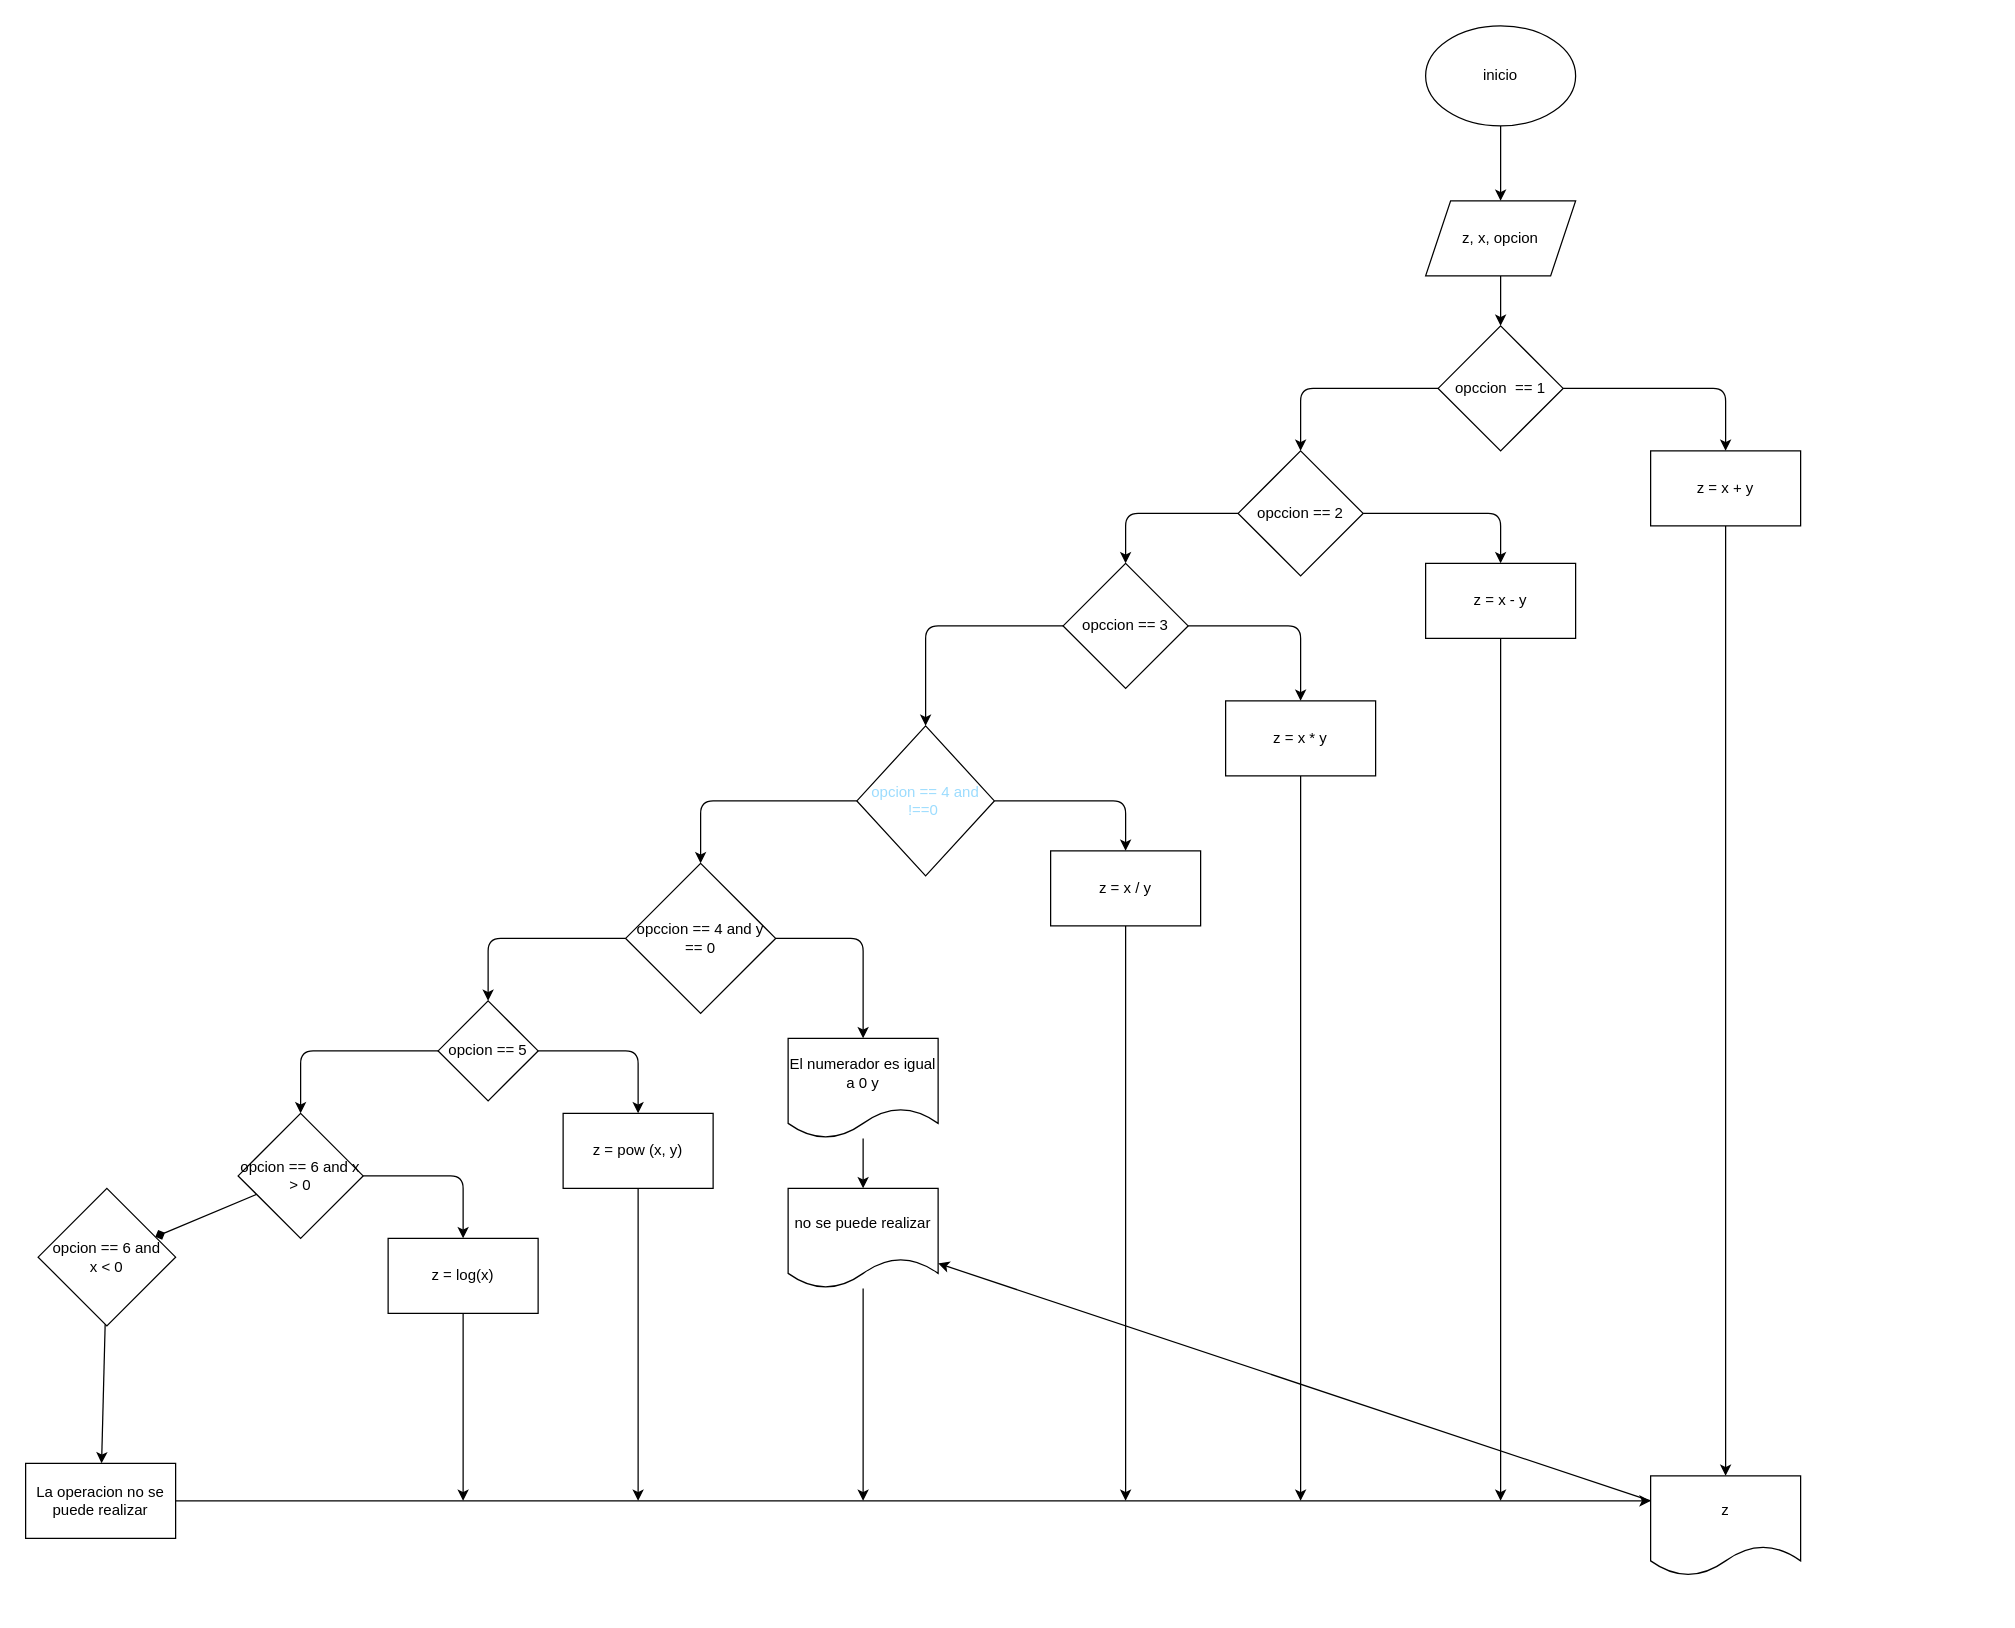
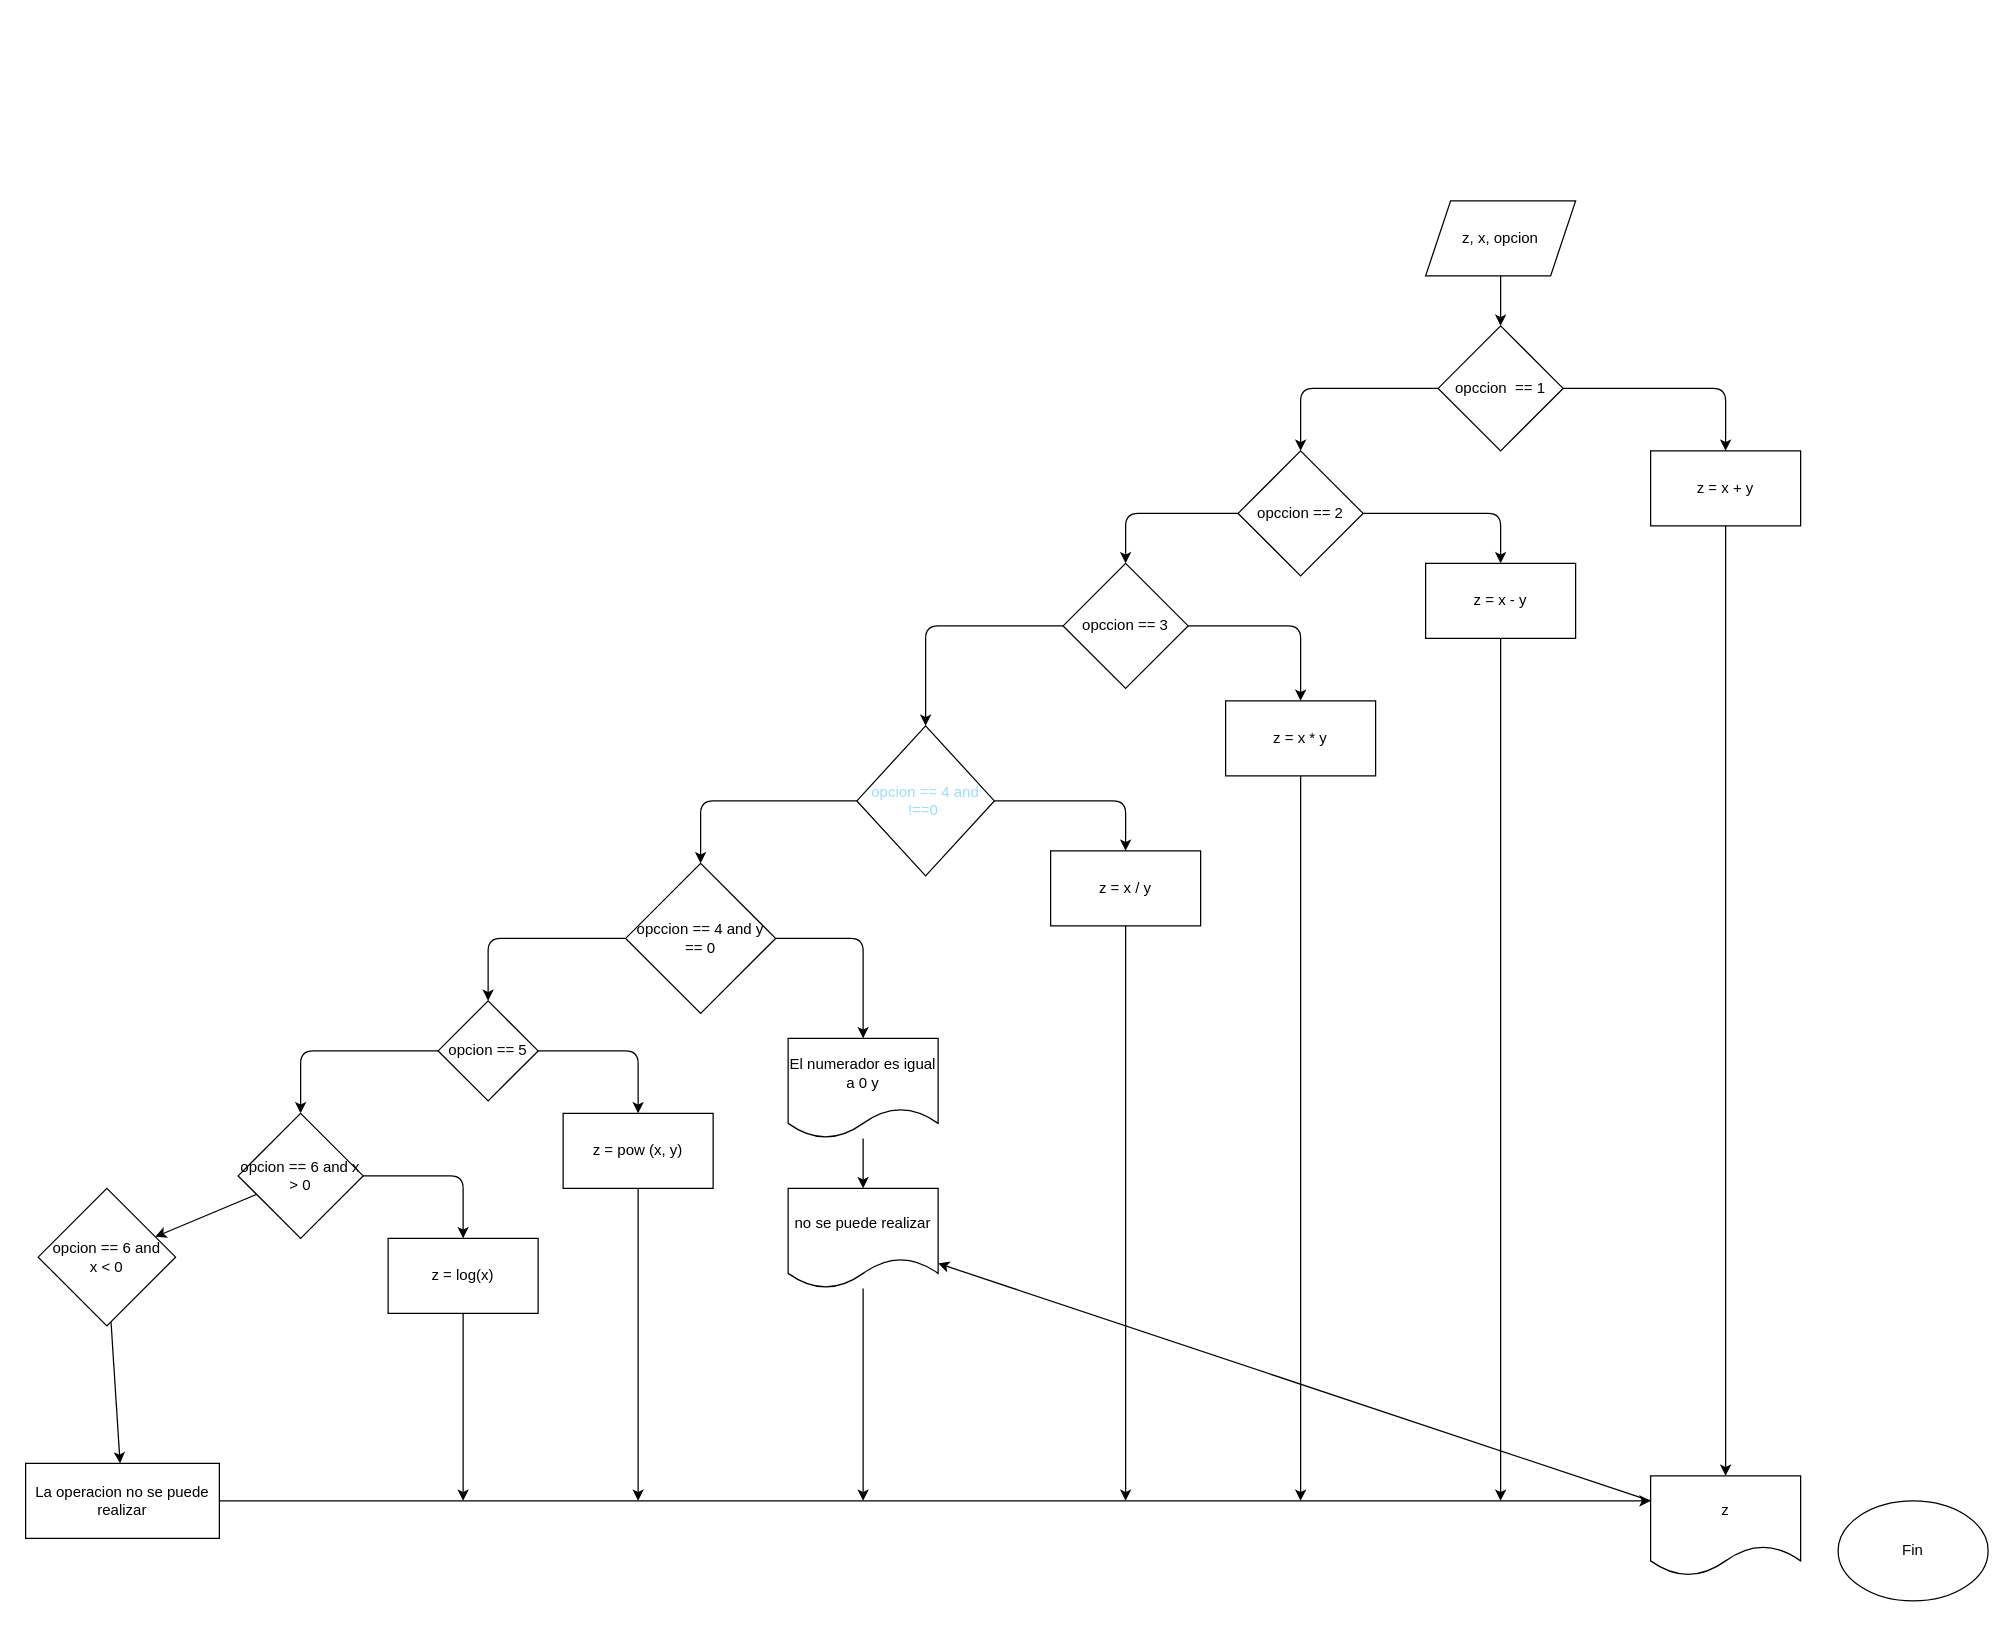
  <mxCell id="0" />
  <mxCell id="1" parent="0" />
- <mxCell id="2" value="" style="edgeStyle=none;html=1;" edge="1" parent="1" source="3" target="8"><mxGeometry relative="1" as="geometry" /></mxCell>
- <mxCell id="3" value="inicio" style="ellipse;whiteSpace=wrap;html=1;" vertex="1" parent="1"><mxGeometry x="1140" y="20" width="120" height="80" as="geometry" /></mxCell>
  <mxCell id="4" value="" style="edgeStyle=none;html=1;" edge="1" parent="1" source="6" target="10"><mxGeometry relative="1" as="geometry"><Array as="points"><mxPoint x="1380" y="310" /></Array></mxGeometry></mxCell>
  <mxCell id="5" value="" style="edgeStyle=none;html=1;" edge="1" parent="1" source="6" target="13"><mxGeometry relative="1" as="geometry"><Array as="points"><mxPoint x="1040" y="310" /></Array></mxGeometry></mxCell>
  <mxCell id="6" value="opccion&amp;nbsp; == 1" style="rhombus;whiteSpace=wrap;html=1;" vertex="1" parent="1"><mxGeometry x="1150" y="260" width="100" height="100" as="geometry" /></mxCell>
  <mxCell id="7" style="edgeStyle=none;html=1;entryX=0.5;entryY=0;entryDx=0;entryDy=0;" edge="1" parent="1" source="8" target="6"><mxGeometry relative="1" as="geometry" /></mxCell>
  <mxCell id="8" value="z, x, opcion" style="shape=parallelogram;perimeter=parallelogramPerimeter;whiteSpace=wrap;html=1;fixedSize=1;" vertex="1" parent="1"><mxGeometry x="1140" y="160" width="120" height="60" as="geometry" /></mxCell>
  <mxCell id="9" style="edgeStyle=none;html=1;entryX=0.5;entryY=0;entryDx=0;entryDy=0;" edge="1" parent="1" source="10" target="49"><mxGeometry relative="1" as="geometry" /></mxCell>
  <mxCell id="10" value="z = x + y" style="whiteSpace=wrap;html=1;" vertex="1" parent="1"><mxGeometry x="1320" y="360" width="120" height="60" as="geometry" /></mxCell>
  <mxCell id="11" value="" style="edgeStyle=none;html=1;" edge="1" parent="1" source="13" target="15"><mxGeometry relative="1" as="geometry"><Array as="points"><mxPoint x="1200" y="410" /></Array></mxGeometry></mxCell>
  <mxCell id="12" value="" style="edgeStyle=none;html=1;" edge="1" parent="1" source="13" target="18"><mxGeometry relative="1" as="geometry"><Array as="points"><mxPoint x="900" y="410" /></Array></mxGeometry></mxCell>
  <mxCell id="13" value="opccion == 2" style="rhombus;whiteSpace=wrap;html=1;" vertex="1" parent="1"><mxGeometry x="990" y="360" width="100" height="100" as="geometry" /></mxCell>
  <mxCell id="14" style="edgeStyle=none;html=1;" edge="1" parent="1" source="15"><mxGeometry relative="1" as="geometry"><mxPoint x="1200" y="1200" as="targetPoint" /></mxGeometry></mxCell>
  <mxCell id="15" value="z = x - y" style="whiteSpace=wrap;html=1;" vertex="1" parent="1"><mxGeometry x="1140" y="450" width="120" height="60" as="geometry" /></mxCell>
  <mxCell id="16" value="" style="edgeStyle=none;html=1;" edge="1" parent="1" source="18"><mxGeometry relative="1" as="geometry"><mxPoint x="1040" y="560" as="targetPoint" /><Array as="points"><mxPoint x="1040" y="500" /></Array></mxGeometry></mxCell>
  <mxCell id="17" value="" style="edgeStyle=none;html=1;" edge="1" parent="1" source="18" target="23"><mxGeometry relative="1" as="geometry"><Array as="points"><mxPoint x="740" y="500" /></Array></mxGeometry></mxCell>
  <mxCell id="18" value="opccion == 3" style="rhombus;whiteSpace=wrap;html=1;" vertex="1" parent="1"><mxGeometry x="850" y="450" width="100" height="100" as="geometry" /></mxCell>
  <mxCell id="19" style="edgeStyle=none;html=1;" edge="1" parent="1" source="20"><mxGeometry relative="1" as="geometry"><mxPoint x="1040" y="1200" as="targetPoint" /></mxGeometry></mxCell>
  <mxCell id="20" value="z = x * y" style="whiteSpace=wrap;html=1;" vertex="1" parent="1"><mxGeometry x="980" y="560" width="120" height="60" as="geometry" /></mxCell>
  <mxCell id="21" value="" style="edgeStyle=none;html=1;" edge="1" parent="1" source="23" target="25"><mxGeometry relative="1" as="geometry"><Array as="points"><mxPoint x="900" y="640" /></Array></mxGeometry></mxCell>
  <mxCell id="22" value="" style="edgeStyle=none;html=1;" edge="1" parent="1" source="23" target="28"><mxGeometry relative="1" as="geometry"><Array as="points"><mxPoint x="560" y="640" /></Array></mxGeometry></mxCell>
  <mxCell id="23" value="&lt;font color=&quot;#9cdcfe&quot;&gt;opcion == 4 and !==0&amp;nbsp;&lt;/font&gt;" style="rhombus;whiteSpace=wrap;html=1;" vertex="1" parent="1"><mxGeometry x="685" y="580" width="110" height="120" as="geometry" /></mxCell>
  <mxCell id="24" style="edgeStyle=none;html=1;" edge="1" parent="1" source="25"><mxGeometry relative="1" as="geometry"><mxPoint x="900" y="1200" as="targetPoint" /></mxGeometry></mxCell>
  <mxCell id="25" value="z = x / y" style="whiteSpace=wrap;html=1;" vertex="1" parent="1"><mxGeometry x="840" y="680" width="120" height="60" as="geometry" /></mxCell>
  <mxCell id="26" value="" style="edgeStyle=none;html=1;entryX=0.5;entryY=0;entryDx=0;entryDy=0;" edge="1" parent="1" source="28" target="31"><mxGeometry relative="1" as="geometry"><mxPoint x="418.571" y="828.571" as="targetPoint" /><Array as="points"><mxPoint x="390" y="750" /></Array></mxGeometry></mxCell>
  <mxCell id="27" value="" style="edgeStyle=none;html=1;" edge="1" parent="1" source="28" target="33"><mxGeometry relative="1" as="geometry"><Array as="points"><mxPoint x="690" y="750" /></Array></mxGeometry></mxCell>
  <mxCell id="28" value="opccion == 4 and y == 0" style="rhombus;whiteSpace=wrap;html=1;" vertex="1" parent="1"><mxGeometry x="500" y="690" width="120" height="120" as="geometry" /></mxCell>
  <mxCell id="29" value="" style="edgeStyle=none;html=1;" edge="1" parent="1" source="31" target="37"><mxGeometry relative="1" as="geometry"><Array as="points"><mxPoint x="510" y="840" /></Array></mxGeometry></mxCell>
  <mxCell id="30" value="" style="edgeStyle=none;html=1;" edge="1" parent="1" source="31" target="40"><mxGeometry relative="1" as="geometry"><Array as="points"><mxPoint x="240" y="840" /></Array></mxGeometry></mxCell>
  <mxCell id="31" value="opcion == 5" style="rhombus;whiteSpace=wrap;html=1;" vertex="1" parent="1"><mxGeometry x="350" y="800" width="80" height="80" as="geometry" /></mxCell>
  <mxCell id="32" value="" style="edgeStyle=none;html=1;" edge="1" parent="1" source="33" target="35"><mxGeometry relative="1" as="geometry" /></mxCell>
  <mxCell id="33" value="El numerador es igual a 0 y" style="shape=document;whiteSpace=wrap;html=1;boundedLbl=1;" vertex="1" parent="1"><mxGeometry x="630" y="830" width="120" height="80" as="geometry" /></mxCell>
  <mxCell id="34" style="edgeStyle=none;html=1;" edge="1" parent="1" source="35"><mxGeometry relative="1" as="geometry"><mxPoint x="690" y="1200" as="targetPoint" /></mxGeometry></mxCell>
  <mxCell id="35" value="no se puede realizar" style="shape=document;whiteSpace=wrap;html=1;boundedLbl=1;" vertex="1" parent="1"><mxGeometry x="630" y="950" width="120" height="80" as="geometry" /></mxCell>
  <mxCell id="36" style="edgeStyle=none;html=1;" edge="1" parent="1" source="37"><mxGeometry relative="1" as="geometry"><mxPoint x="510" y="1200" as="targetPoint" /></mxGeometry></mxCell>
  <mxCell id="37" value="z = pow (x, y)" style="whiteSpace=wrap;html=1;" vertex="1" parent="1"><mxGeometry x="450" y="890" width="120" height="60" as="geometry" /></mxCell>
  <mxCell id="38" value="" style="edgeStyle=none;html=1;" edge="1" parent="1" source="40" target="42"><mxGeometry relative="1" as="geometry"><Array as="points"><mxPoint x="370" y="940" /></Array></mxGeometry></mxCell>
- <mxCell id="39" value="" style="edgeStyle=none;html=1;endArrow=diamond;" edge="1" parent="1" source="40" target="44"><mxGeometry relative="1" as="geometry" /></mxCell>
+ <mxCell id="39" value="" style="edgeStyle=none;html=1;" edge="1" parent="1" source="40" target="44"><mxGeometry relative="1" as="geometry" /></mxCell>
  <mxCell id="40" value="opcion == 6 and x &amp;gt; 0" style="rhombus;whiteSpace=wrap;html=1;" vertex="1" parent="1"><mxGeometry x="190" y="890" width="100" height="100" as="geometry" /></mxCell>
  <mxCell id="41" style="edgeStyle=none;html=1;" edge="1" parent="1" source="42"><mxGeometry relative="1" as="geometry"><mxPoint x="370" y="1200" as="targetPoint" /></mxGeometry></mxCell>
  <mxCell id="42" value="z = log(x)" style="whiteSpace=wrap;html=1;" vertex="1" parent="1"><mxGeometry x="310" y="990" width="120" height="60" as="geometry" /></mxCell>
  <mxCell id="43" value="" style="edgeStyle=none;html=1;" edge="1" parent="1" source="44" target="46"><mxGeometry relative="1" as="geometry" /></mxCell>
  <mxCell id="44" value="opcion == 6 and &lt;br&gt;x &amp;lt; 0" style="rhombus;whiteSpace=wrap;html=1;" vertex="1" parent="1"><mxGeometry x="30" y="950" width="110" height="110" as="geometry" /></mxCell>
  <mxCell id="45" style="edgeStyle=none;html=1;entryX=0;entryY=0.25;entryDx=0;entryDy=0;" edge="1" parent="1" source="46" target="49"><mxGeometry relative="1" as="geometry"><mxPoint x="820" y="1200" as="targetPoint" /></mxGeometry></mxCell>
- <mxCell id="46" value="La operacion no se puede realizar" style="whiteSpace=wrap;html=1;" vertex="1" parent="1"><mxGeometry x="20" y="1170" width="120" height="60" as="geometry" /></mxCell>
+ <mxCell id="46" value="La operacion no se puede realizar" style="whiteSpace=wrap;html=1;" vertex="1" parent="1"><mxGeometry x="20" y="1170" width="155" height="60" as="geometry" /></mxCell>
  <mxCell id="47" style="edgeStyle=none;html=1;startArrow=none;" edge="1" parent="1" source="49" target="35"><mxGeometry relative="1" as="geometry"><mxPoint x="1164.556" y="1020" as="sourcePoint" /></mxGeometry></mxCell>
+ <mxCell id="48" value="Fin" style="ellipse;whiteSpace=wrap;html=1;" vertex="1" parent="1"><mxGeometry x="1470" y="1200" width="120" height="80" as="geometry" /></mxCell>
  <mxCell id="49" value="z" style="shape=document;whiteSpace=wrap;html=1;boundedLbl=1;" vertex="1" parent="1"><mxGeometry x="1320" y="1180" width="120" height="80" as="geometry" /></mxCell>
